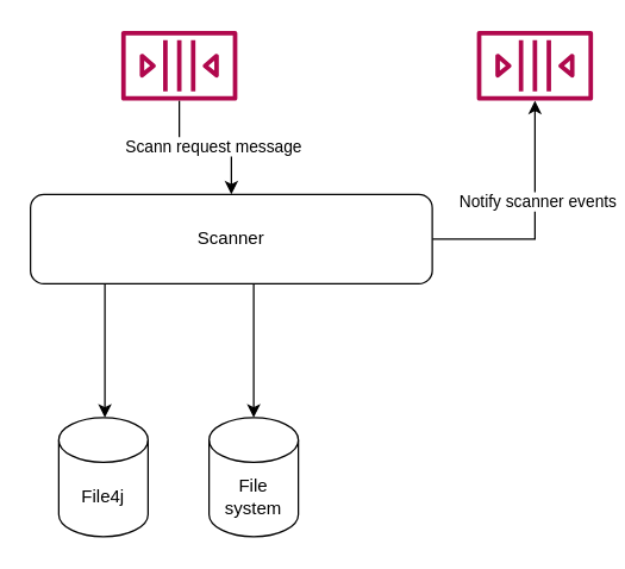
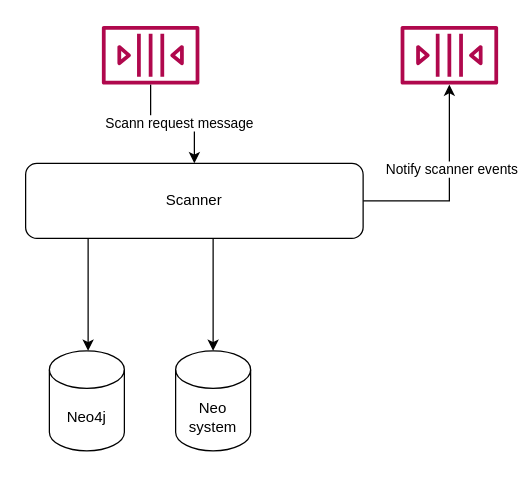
  <mxCell id="0" />
  <mxCell id="1" parent="0" />
  <mxCell id="2" style="edgeStyle=orthogonalEdgeStyle;rounded=0;orthogonalLoop=1;jettySize=auto;html=1;" parent="1" source="6" target="7" edge="1"><mxGeometry relative="1" as="geometry"><Array as="points"><mxPoint x="70" y="260" /><mxPoint x="70" y="260" /></Array></mxGeometry></mxCell>
  <mxCell id="3" style="edgeStyle=orthogonalEdgeStyle;rounded=0;orthogonalLoop=1;jettySize=auto;html=1;" parent="1" source="6" target="11" edge="1"><mxGeometry relative="1" as="geometry"><Array as="points"><mxPoint x="170" y="210" /><mxPoint x="170" y="210" /></Array></mxGeometry></mxCell>
  <mxCell id="4" style="edgeStyle=orthogonalEdgeStyle;rounded=0;orthogonalLoop=1;jettySize=auto;html=1;" parent="1" source="6" target="12" edge="1"><mxGeometry relative="1" as="geometry" /></mxCell>
  <mxCell id="5" value="Notify scanner events" style="edgeLabel;html=1;align=center;verticalAlign=middle;resizable=0;points=[];" parent="4" vertex="1" connectable="0"><mxGeometry x="0.198" y="-2" relative="1" as="geometry"><mxPoint x="-1" y="2" as="offset" /></mxGeometry></mxCell>
  <mxCell id="6" value="Scanner" style="rounded=1;whiteSpace=wrap;html=1;" parent="1" vertex="1"><mxGeometry x="20" y="130" width="270" height="60" as="geometry" /></mxCell>
- <mxCell id="7" value="File4j" style="shape=cylinder3;whiteSpace=wrap;html=1;boundedLbl=1;backgroundOutline=1;size=15;" parent="1" vertex="1"><mxGeometry x="39" y="280" width="60" height="80" as="geometry" /></mxCell>
+ <mxCell id="7" value="Neo4j" style="shape=cylinder3;whiteSpace=wrap;html=1;boundedLbl=1;backgroundOutline=1;size=15;" parent="1" vertex="1"><mxGeometry x="39" y="280" width="60" height="80" as="geometry" /></mxCell>
  <mxCell id="8" style="edgeStyle=orthogonalEdgeStyle;rounded=0;orthogonalLoop=1;jettySize=auto;html=1;" parent="1" source="10" target="6" edge="1"><mxGeometry relative="1" as="geometry" /></mxCell>
  <mxCell id="9" value="Scann request message" style="edgeLabel;html=1;align=center;verticalAlign=middle;resizable=0;points=[];" parent="8" vertex="1" connectable="0"><mxGeometry x="0.111" y="1" relative="1" as="geometry"><mxPoint as="offset" /></mxGeometry></mxCell>
  <mxCell id="10" value="" style="sketch=0;outlineConnect=0;fontColor=#232F3E;gradientColor=none;fillColor=#B0084D;strokeColor=none;dashed=0;verticalLabelPosition=bottom;verticalAlign=top;align=center;html=1;fontSize=12;fontStyle=0;aspect=fixed;pointerEvents=1;shape=mxgraph.aws4.queue;" parent="1" vertex="1"><mxGeometry x="81" y="20" width="78" height="47" as="geometry" /></mxCell>
- <mxCell id="11" value="File system" style="shape=cylinder3;whiteSpace=wrap;html=1;boundedLbl=1;backgroundOutline=1;size=15;" parent="1" vertex="1"><mxGeometry x="140" y="280" width="60" height="80" as="geometry" /></mxCell>
+ <mxCell id="11" value="Neo system" style="shape=cylinder3;whiteSpace=wrap;html=1;boundedLbl=1;backgroundOutline=1;size=15;" parent="1" vertex="1"><mxGeometry x="140" y="280" width="60" height="80" as="geometry" /></mxCell>
  <mxCell id="12" value="" style="sketch=0;outlineConnect=0;fontColor=#232F3E;gradientColor=none;fillColor=#B0084D;strokeColor=none;dashed=0;verticalLabelPosition=bottom;verticalAlign=top;align=center;html=1;fontSize=12;fontStyle=0;aspect=fixed;pointerEvents=1;shape=mxgraph.aws4.queue;" parent="1" vertex="1"><mxGeometry x="320" y="20" width="78" height="47" as="geometry" /></mxCell>
